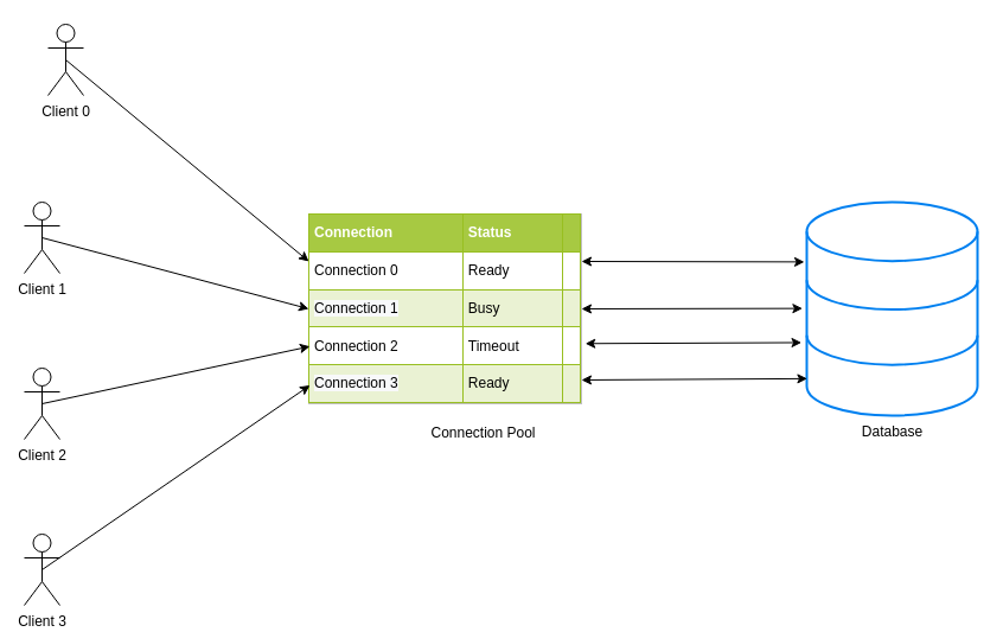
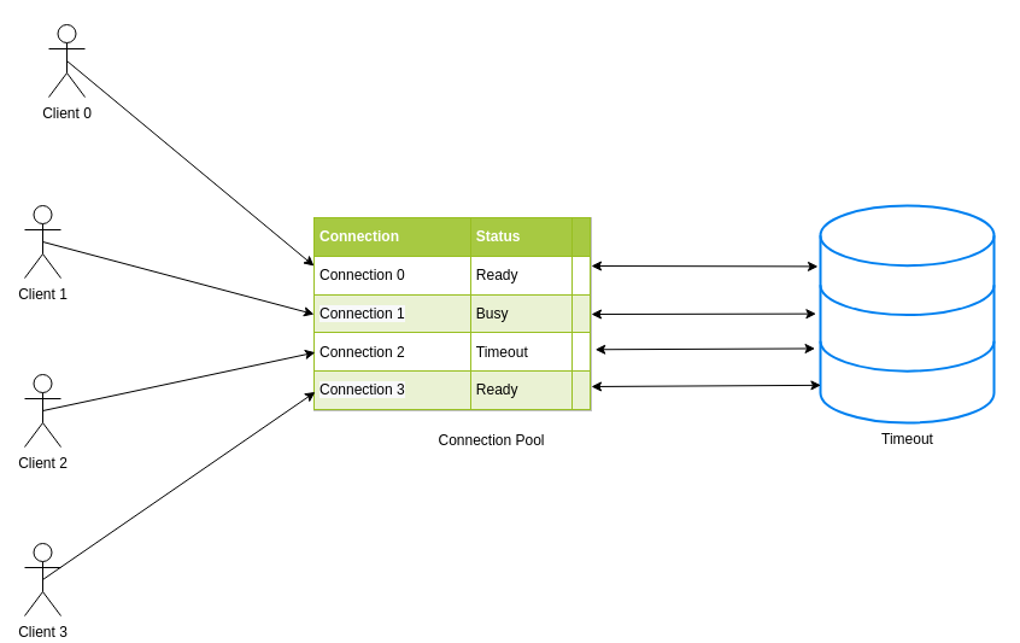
  <mxCell id="0" />
  <mxCell id="1" parent="0" />
  <mxCell id="2" value="&lt;table border=&quot;1&quot; width=&quot;100%&quot; cellpadding=&quot;4&quot; style=&quot;width: 100% ; height: 100% ; border-collapse: collapse&quot;&gt;&lt;tbody&gt;&lt;tr style=&quot;background-color: #a7c942 ; color: #ffffff ; border: 1px solid #98bf21&quot;&gt;&lt;th align=&quot;left&quot;&gt;Connection&lt;/th&gt;&lt;th align=&quot;left&quot;&gt;Status&lt;/th&gt;&lt;th align=&quot;left&quot;&gt;&lt;br&gt;&lt;/th&gt;&lt;/tr&gt;&lt;tr style=&quot;border: 1px solid #98bf21&quot;&gt;&lt;td&gt;Connection 0&lt;/td&gt;&lt;td&gt;Ready&lt;/td&gt;&lt;td&gt;&lt;br&gt;&lt;/td&gt;&lt;/tr&gt;&lt;tr style=&quot;background-color: #eaf2d3 ; border: 1px solid #98bf21&quot;&gt;&lt;td&gt;&lt;span style=&quot;background-color: rgb(248 , 249 , 250)&quot;&gt;Connection 1&lt;/span&gt;&lt;br&gt;&lt;/td&gt;&lt;td&gt;Busy&lt;/td&gt;&lt;td&gt;&lt;br&gt;&lt;/td&gt;&lt;/tr&gt;&lt;tr style=&quot;border: 1px solid #98bf21&quot;&gt;&lt;td&gt;Connection 2&lt;br&gt;&lt;/td&gt;&lt;td&gt;Timeout&lt;/td&gt;&lt;td&gt;&lt;br&gt;&lt;/td&gt;&lt;/tr&gt;&lt;tr style=&quot;background-color: #eaf2d3 ; border: 1px solid #98bf21&quot;&gt;&lt;td&gt;&lt;span style=&quot;background-color: rgb(248 , 249 , 250)&quot;&gt;Connection 3&lt;/span&gt;&lt;br&gt;&lt;/td&gt;&lt;td&gt;Ready&lt;/td&gt;&lt;td&gt;&lt;br&gt;&lt;/td&gt;&lt;/tr&gt;&lt;/tbody&gt;&lt;/table&gt;" style="text;html=1;strokeColor=#c0c0c0;fillColor=#ffffff;overflow=fill;rounded=0;" vertex="1" parent="1"><mxGeometry x="260" y="180" width="230" height="160" as="geometry" /></mxCell>
  <mxCell id="3" value="Client 0" style="shape=umlActor;verticalLabelPosition=bottom;labelBackgroundColor=#ffffff;verticalAlign=top;html=1;outlineConnect=0;" vertex="1" parent="1"><mxGeometry x="40" y="20" width="30" height="60" as="geometry" /></mxCell>
  <mxCell id="4" value="Client 1" style="shape=umlActor;verticalLabelPosition=bottom;labelBackgroundColor=#ffffff;verticalAlign=top;html=1;outlineConnect=0;" vertex="1" parent="1"><mxGeometry x="20" y="170" width="30" height="60" as="geometry" /></mxCell>
  <mxCell id="5" value="Client 2" style="shape=umlActor;verticalLabelPosition=bottom;labelBackgroundColor=#ffffff;verticalAlign=top;html=1;outlineConnect=0;" vertex="1" parent="1"><mxGeometry x="20" y="310" width="30" height="60" as="geometry" /></mxCell>
  <mxCell id="6" value="Client 3" style="shape=umlActor;verticalLabelPosition=bottom;labelBackgroundColor=#ffffff;verticalAlign=top;html=1;outlineConnect=0;" vertex="1" parent="1"><mxGeometry x="20" y="450" width="30" height="60" as="geometry" /></mxCell>
  <mxCell id="7" value="" style="endArrow=classic;html=1;exitX=0.5;exitY=0.5;exitDx=0;exitDy=0;exitPerimeter=0;entryX=0;entryY=0.25;entryDx=0;entryDy=0;" edge="1" parent="1" source="3" target="2"><mxGeometry width="50" height="50" relative="1" as="geometry"><mxPoint x="140" y="100" as="sourcePoint" /><mxPoint x="190" y="50" as="targetPoint" /></mxGeometry></mxCell>
  <mxCell id="8" value="" style="endArrow=classic;html=1;exitX=0.5;exitY=0.5;exitDx=0;exitDy=0;exitPerimeter=0;entryX=0;entryY=0.5;entryDx=0;entryDy=0;" edge="1" parent="1" source="4" target="2"><mxGeometry width="50" height="50" relative="1" as="geometry"><mxPoint x="120" y="340" as="sourcePoint" /><mxPoint x="170" y="290" as="targetPoint" /></mxGeometry></mxCell>
  <mxCell id="9" value="" style="endArrow=classic;html=1;exitX=0.5;exitY=0.5;exitDx=0;exitDy=0;exitPerimeter=0;entryX=0.004;entryY=0.698;entryDx=0;entryDy=0;entryPerimeter=0;" edge="1" parent="1" source="5" target="2"><mxGeometry width="50" height="50" relative="1" as="geometry"><mxPoint x="110" y="390" as="sourcePoint" /><mxPoint x="160" y="340" as="targetPoint" /></mxGeometry></mxCell>
  <mxCell id="10" value="" style="endArrow=classic;html=1;exitX=0.5;exitY=0.5;exitDx=0;exitDy=0;exitPerimeter=0;entryX=0.004;entryY=0.903;entryDx=0;entryDy=0;entryPerimeter=0;" edge="1" parent="1" source="6" target="2"><mxGeometry width="50" height="50" relative="1" as="geometry"><mxPoint x="110" y="430" as="sourcePoint" /><mxPoint x="160" y="380" as="targetPoint" /></mxGeometry></mxCell>
- <mxCell id="11" value="Database" style="html=1;verticalLabelPosition=bottom;align=center;labelBackgroundColor=#ffffff;verticalAlign=top;strokeWidth=2;strokeColor=#0080F0;fillColor=#ffffff;shadow=0;dashed=0;shape=mxgraph.ios7.icons.data;" vertex="1" parent="1"><mxGeometry x="680" y="170" width="144" height="180" as="geometry" /></mxCell>
+ <mxCell id="11" value="Timeout" style="html=1;verticalLabelPosition=bottom;align=center;labelBackgroundColor=#ffffff;verticalAlign=top;strokeWidth=2;strokeColor=#0080F0;fillColor=#ffffff;shadow=0;dashed=0;shape=mxgraph.ios7.icons.data;" vertex="1" parent="1"><mxGeometry x="680" y="170" width="144" height="180" as="geometry" /></mxCell>
  <mxCell id="12" value="" style="endArrow=classic;startArrow=classic;html=1;exitX=1;exitY=0.875;exitDx=0;exitDy=0;exitPerimeter=0;entryX=0.003;entryY=0.827;entryDx=0;entryDy=0;entryPerimeter=0;" edge="1" parent="1" source="2" target="11"><mxGeometry width="50" height="50" relative="1" as="geometry"><mxPoint x="590" y="410" as="sourcePoint" /><mxPoint x="640" y="360" as="targetPoint" /></mxGeometry></mxCell>
  <mxCell id="13" value="" style="endArrow=classic;startArrow=classic;html=1;exitX=1;exitY=0.25;exitDx=0;exitDy=0;entryX=-0.014;entryY=0.28;entryDx=0;entryDy=0;entryPerimeter=0;" edge="1" parent="1" source="2" target="11"><mxGeometry width="50" height="50" relative="1" as="geometry"><mxPoint x="570" y="270" as="sourcePoint" /><mxPoint x="620" y="220" as="targetPoint" /></mxGeometry></mxCell>
  <mxCell id="14" value="" style="endArrow=classic;startArrow=classic;html=1;exitX=1;exitY=0.5;exitDx=0;exitDy=0;entryX=-0.025;entryY=0.498;entryDx=0;entryDy=0;entryPerimeter=0;" edge="1" parent="1" source="2" target="11"><mxGeometry width="50" height="50" relative="1" as="geometry"><mxPoint x="560" y="285" as="sourcePoint" /><mxPoint x="610" y="235" as="targetPoint" /></mxGeometry></mxCell>
  <mxCell id="15" value="" style="endArrow=classic;startArrow=classic;html=1;exitX=1.014;exitY=0.683;exitDx=0;exitDy=0;exitPerimeter=0;entryX=-0.031;entryY=0.658;entryDx=0;entryDy=0;entryPerimeter=0;" edge="1" parent="1" source="2" target="11"><mxGeometry width="50" height="50" relative="1" as="geometry"><mxPoint x="550" y="350" as="sourcePoint" /><mxPoint x="600" y="300" as="targetPoint" /></mxGeometry></mxCell>
  <mxCell id="16" value="Connection Pool" style="text;html=1;strokeColor=none;fillColor=none;align=center;verticalAlign=middle;whiteSpace=wrap;rounded=0;" vertex="1" parent="1"><mxGeometry x="345" y="355" width="125" height="20" as="geometry" /></mxCell>
